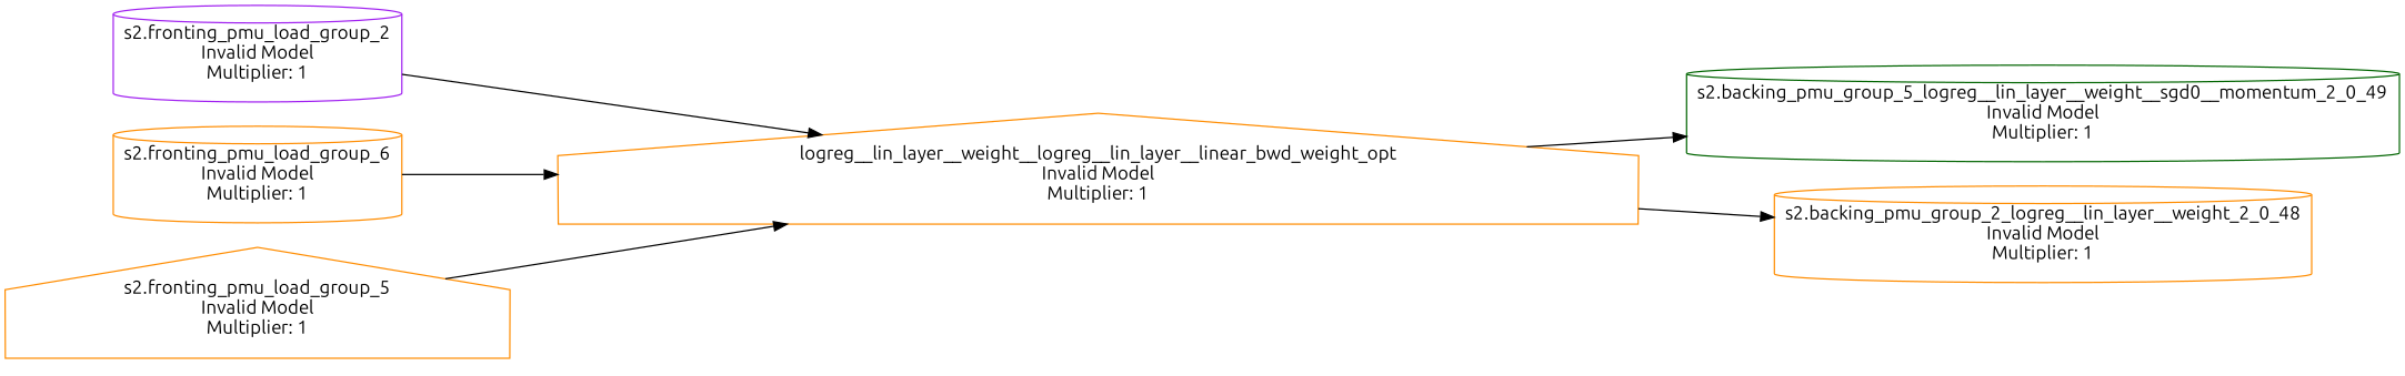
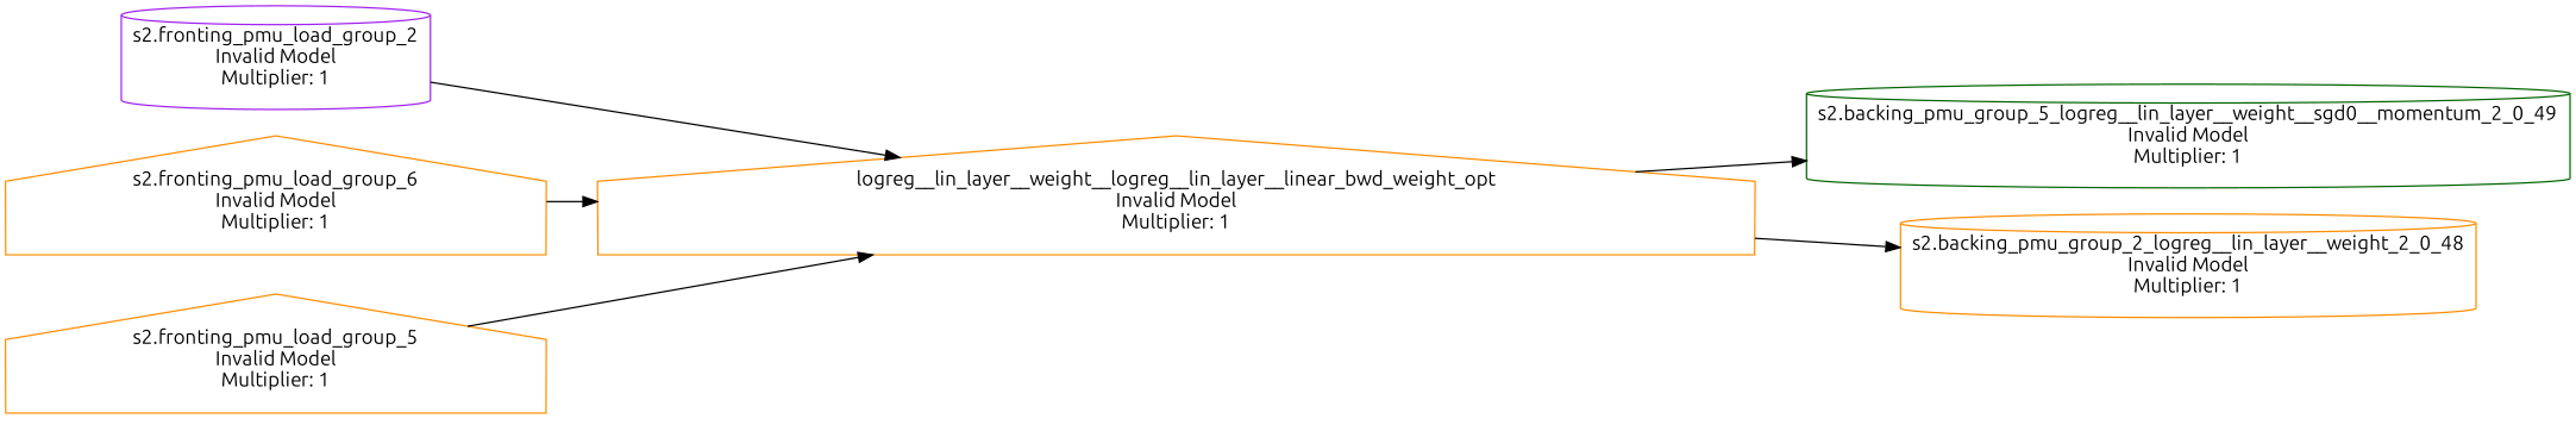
  digraph {
    rankdir=LR
    fontname=Ubuntu
    node [shape=house color=darkorange fontname=Ubuntu]
    edge [fontname=Ubuntu]
    n1 [label="logreg__lin_layer__weight__logreg__lin_layer__linear_bwd_weight_opt\nInvalid Model\nMultiplier: 1"]
    n2 [label="s2.backing_pmu_group_5_logreg__lin_layer__weight__sgd0__momentum_2_0_49\nInvalid Model\nMultiplier: 1" shape=cylinder color=darkgreen]
    n3 [label="s2.backing_pmu_group_2_logreg__lin_layer__weight_2_0_48\nInvalid Model\nMultiplier: 1" shape=cylinder]
    n4 [label="s2.fronting_pmu_load_group_2\nInvalid Model\nMultiplier: 1" shape=cylinder color=purple]
-   n5 [label="s2.fronting_pmu_load_group_6\nInvalid Model\nMultiplier: 1" shape=cylinder]
+   n5 [label="s2.fronting_pmu_load_group_6\nInvalid Model\nMultiplier: 1"]
    n6 [label="s2.fronting_pmu_load_group_5\nInvalid Model\nMultiplier: 1"]
    n1 -> n2
    n1 -> n3
    n4 -> n1
    n5 -> n1
    n6 -> n1
  }
